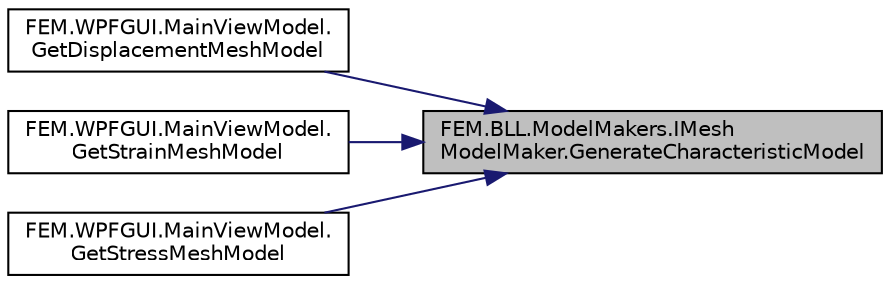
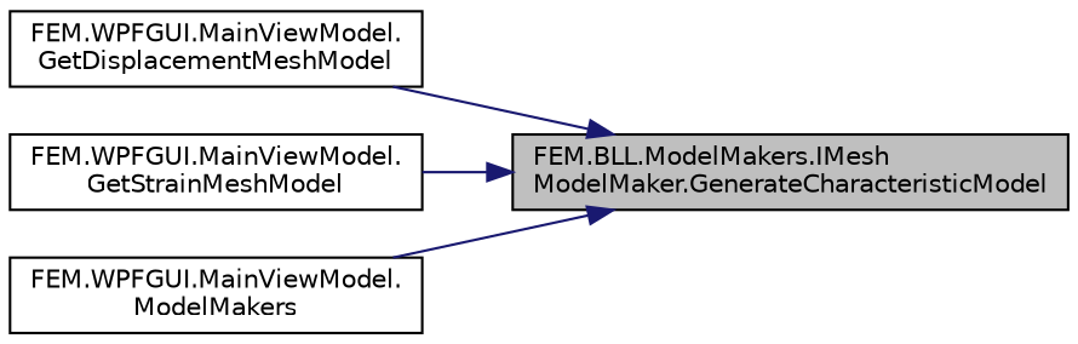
  digraph {
    rankdir=RL
    node [color=black fillcolor=white fontname=Helvetica fontsize=10 shape=record style=filled]
    edge [color=midnightblue dir=back fontname=Helvetica fontsize=10 labelfontname=Helvetica labelfontsize=10 style=solid]
    n1 [fillcolor=grey75 fontcolor=black height=0.2 label="FEM.BLL.ModelMakers.IMesh\lModelMaker.GenerateCharacteristicModel" width=0.4]
    n2 [height=0.2 label="FEM.WPFGUI.MainViewModel.\lGetDisplacementMeshModel" width=0.4]
    n3 [height=0.2 label="FEM.WPFGUI.MainViewModel.\lGetStrainMeshModel" width=0.4]
-   n4 [height=0.2 label="FEM.WPFGUI.MainViewModel.\lGetStressMeshModel" width=0.4]
+   n4 [height=0.2 label="FEM.WPFGUI.MainViewModel.\lModelMakers" width=0.4]
    n1 -> n2
    n1 -> n3
    n1 -> n4
  }
